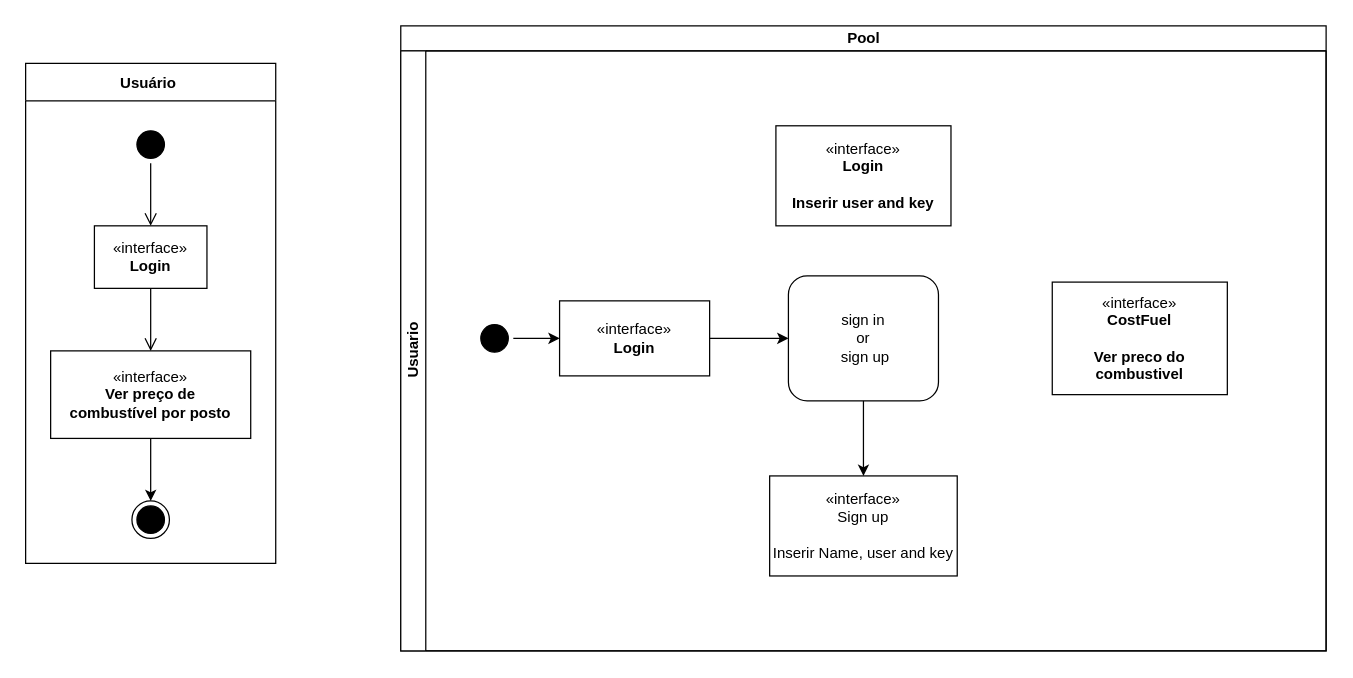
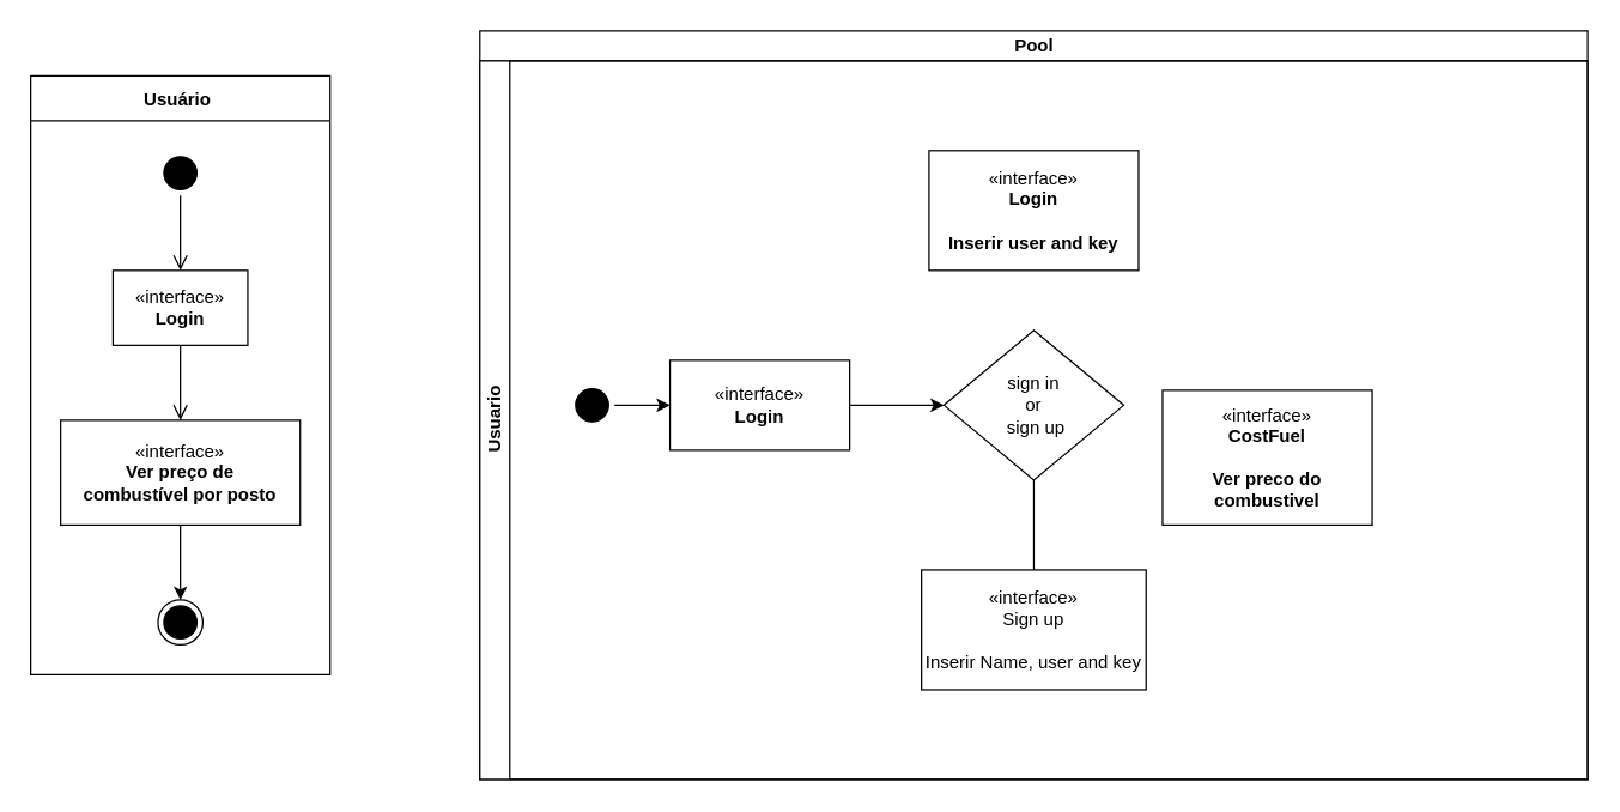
  <mxCell id="0" />
  <mxCell id="1" parent="0" />
  <mxCell id="2" value="Usuário " style="swimlane;startSize=30;horizontal=1;childLayout=treeLayout;horizontalTree=0;resizable=0;containerType=tree;fontSize=12;swimlaneLine=1;strokeColor=default;gradientColor=none;swimlaneFillColor=none;" parent="1" vertex="1"><mxGeometry x="20" y="50" width="200" height="400" as="geometry" /></mxCell>
  <mxCell id="3" value="" style="ellipse;html=1;shape=endState;fillColor=#000000;strokeColor=#000000;" parent="2" vertex="1"><mxGeometry x="85" y="350" width="30" height="30" as="geometry" /></mxCell>
  <mxCell id="4" style="edgeStyle=orthogonalEdgeStyle;rounded=0;orthogonalLoop=1;jettySize=auto;html=1;entryX=0.5;entryY=0;entryDx=0;entryDy=0;exitX=0.5;exitY=1;exitDx=0;exitDy=0;" parent="2" source="9" target="3" edge="1"><mxGeometry relative="1" as="geometry" /></mxCell>
  <mxCell id="5" value="«interface»&lt;br&gt;&lt;b&gt;Login&lt;/b&gt;" style="html=1;whiteSpace=wrap;" parent="2" vertex="1"><mxGeometry x="55" y="130" width="90" height="50" as="geometry" /></mxCell>
  <mxCell id="6" value="" style="ellipse;html=1;shape=startState;fillColor=#000000;strokeColor=#000000;" parent="2" vertex="1"><mxGeometry x="85" y="50" width="30" height="30" as="geometry" /></mxCell>
  <mxCell id="7" value="" style="edgeStyle=orthogonalEdgeStyle;html=1;verticalAlign=bottom;endArrow=open;endSize=8;strokeColor=#000000;rounded=0;entryX=0.5;entryY=0;entryDx=0;entryDy=0;" parent="2" source="6" edge="1" target="5"><mxGeometry relative="1" as="geometry"><mxPoint x="-180.5" y="140" as="targetPoint" /></mxGeometry></mxCell>
  <mxCell id="8" value="" style="edgeStyle=orthogonalEdgeStyle;html=1;verticalAlign=bottom;endArrow=open;endSize=8;strokeColor=#000000;rounded=0;entryX=0.5;entryY=0;entryDx=0;entryDy=0;" edge="1" target="9" source="5" parent="2"><mxGeometry relative="1" as="geometry"><mxPoint x="149.5" y="520" as="targetPoint" /><mxPoint x="158.5" y="460" as="sourcePoint" /></mxGeometry></mxCell>
  <mxCell id="9" value="«interface»&lt;br&gt;&lt;b&gt;Ver preço de combustível&amp;nbsp;por posto&lt;/b&gt;" style="html=1;whiteSpace=wrap;" vertex="1" parent="2"><mxGeometry x="20" y="230" width="160" height="70" as="geometry" /></mxCell>
  <mxCell id="10" value="Pool" style="swimlane;childLayout=stackLayout;resizeParent=1;resizeParentMax=0;horizontal=1;startSize=20;horizontalStack=0;html=1;" vertex="1" parent="1"><mxGeometry x="320" y="20" width="740" height="500" as="geometry"><mxRectangle x="620" y="360" width="70" height="30" as="alternateBounds" /></mxGeometry></mxCell>
  <mxCell id="11" value="Usuario" style="swimlane;startSize=20;horizontal=0;html=1;" vertex="1" parent="10"><mxGeometry y="20" width="740" height="480" as="geometry"><mxRectangle y="20" width="480" height="30" as="alternateBounds" /></mxGeometry></mxCell>
  <mxCell id="12" value="" style="edgeStyle=orthogonalEdgeStyle;rounded=0;orthogonalLoop=1;jettySize=auto;html=1;" edge="1" parent="11" source="13" target="15"><mxGeometry relative="1" as="geometry" /></mxCell>
  <mxCell id="13" value="" style="ellipse;html=1;shape=startState;fillColor=#000000;strokeColor=#000000;" vertex="1" parent="11"><mxGeometry x="60" y="215" width="30" height="30" as="geometry" /></mxCell>
  <mxCell id="14" value="" style="edgeStyle=orthogonalEdgeStyle;rounded=0;orthogonalLoop=1;jettySize=auto;html=1;" edge="1" parent="11" source="15" target="17"><mxGeometry relative="1" as="geometry" /></mxCell>
  <mxCell id="15" value="«interface»&lt;br style=&quot;border-color: var(--border-color);&quot;&gt;&lt;b style=&quot;border-color: var(--border-color);&quot;&gt;Login&lt;/b&gt;" style="whiteSpace=wrap;html=1;fillColor=none;strokeColor=#000000;" vertex="1" parent="11"><mxGeometry x="127" y="200" width="120" height="60" as="geometry" /></mxCell>
- <mxCell id="16" value="" style="edgeStyle=orthogonalEdgeStyle;rounded=0;orthogonalLoop=1;jettySize=auto;html=1;" edge="1" parent="11" source="17" target="19"><mxGeometry relative="1" as="geometry" /></mxCell>
- <mxCell id="17" value="sign in &lt;br&gt;or&lt;br&gt;&amp;nbsp;sign up" style="whiteSpace=wrap;html=1;fillColor=none;strokeColor=#000000;rounded=1;" vertex="1" parent="11"><mxGeometry x="310" y="180" width="120" height="100" as="geometry" /></mxCell>
+ <mxCell id="16" value="" style="edgeStyle=orthogonalEdgeStyle;rounded=0;orthogonalLoop=1;jettySize=auto;html=1;endArrow=none;" edge="1" parent="11" source="17" target="19"><mxGeometry relative="1" as="geometry" /></mxCell>
+ <mxCell id="17" value="sign in &lt;br&gt;or&lt;br&gt;&amp;nbsp;sign up" style="rhombus;whiteSpace=wrap;html=1;fillColor=none;strokeColor=#000000;" vertex="1" parent="11"><mxGeometry x="310" y="180" width="120" height="100" as="geometry" /></mxCell>
  <mxCell id="18" value="«interface»&lt;br style=&quot;border-color: var(--border-color);&quot;&gt;&lt;b style=&quot;border-color: var(--border-color);&quot;&gt;Login&lt;br&gt;&lt;br&gt;Inserir user and key&lt;br&gt;&lt;/b&gt;" style="whiteSpace=wrap;html=1;fillColor=none;strokeColor=#000000;" vertex="1" parent="11"><mxGeometry x="300" y="60" width="140" height="80" as="geometry" /></mxCell>
  <mxCell id="19" value="«interface»&lt;br&gt;Sign up&lt;br&gt;&lt;br&gt;Inserir Name, user and key" style="whiteSpace=wrap;html=1;fillColor=none;strokeColor=#000000;" vertex="1" parent="11"><mxGeometry x="295" y="340" width="150" height="80" as="geometry" /></mxCell>
- <mxCell id="20" value="«interface»&lt;br style=&quot;border-color: var(--border-color);&quot;&gt;&lt;b style=&quot;border-color: var(--border-color);&quot;&gt;CostFuel&lt;br&gt;&lt;br&gt;Ver preco do combustivel&lt;br&gt;&lt;/b&gt;" style="whiteSpace=wrap;html=1;fillColor=none;strokeColor=#000000;" vertex="1" parent="11"><mxGeometry x="521" y="185" width="140" height="90" as="geometry" /></mxCell>
+ <mxCell id="20" value="«interface»&lt;br style=&quot;border-color: var(--border-color);&quot;&gt;&lt;b style=&quot;border-color: var(--border-color);&quot;&gt;CostFuel&lt;br&gt;&lt;br&gt;Ver preco do combustivel&lt;br&gt;&lt;/b&gt;" style="whiteSpace=wrap;html=1;fillColor=none;strokeColor=#000000;" vertex="1" parent="11"><mxGeometry x="456" y="220" width="140" height="90" as="geometry" /></mxCell>
